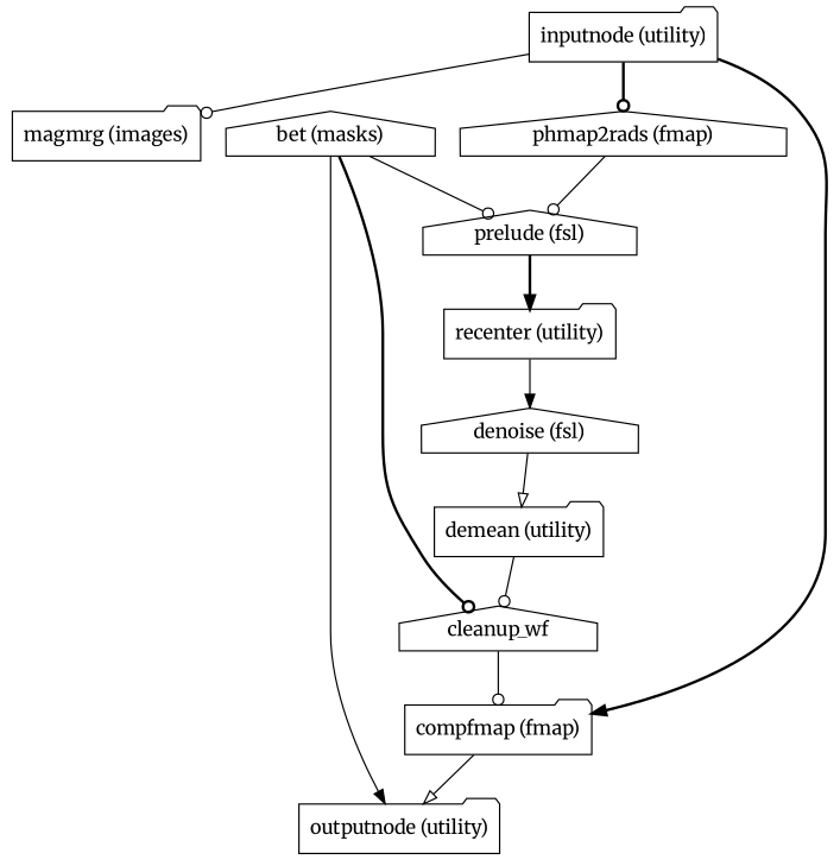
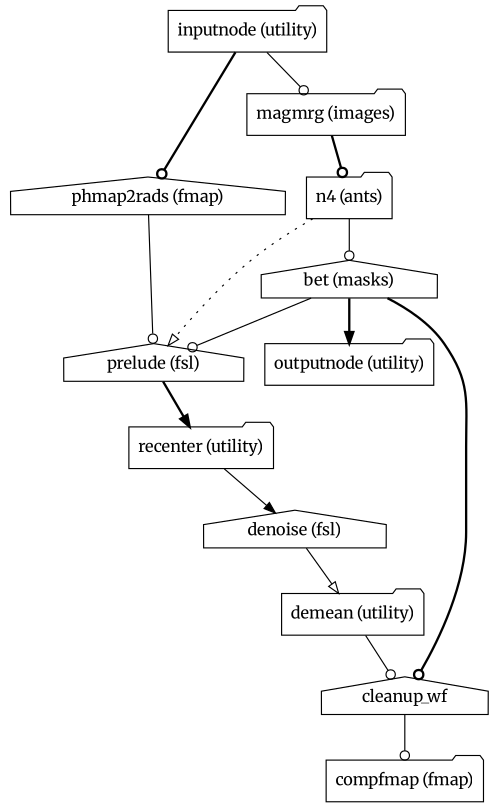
  strict digraph {
    fontname=Merriweather
    node [fontname=Merriweather shape=folder]
    edge [arrowhead=odot fontname=Merriweather style=solid]
    "inputnode (utility)"
    "compfmap (fmap)"
    "magmrg (images)"
    "phmap2rads (fmap)" [shape=house]
    "outputnode (utility)"
+   "n4 (ants)"
    "prelude (fsl)" [shape=house]
    "bet (masks)" [shape=house]
    "recenter (utility)"
    cleanup_wf [shape=house]
    "denoise (fsl)" [shape=house]
    "demean (utility)"
-   "inputnode (utility)" -> "compfmap (fmap)" [arrowhead=normal style=bold]
    "inputnode (utility)" -> "magmrg (images)"
    "inputnode (utility)" -> "phmap2rads (fmap)" [style=bold]
-   "compfmap (fmap)" -> "outputnode (utility)" [arrowhead=onormal]
+   "magmrg (images)" -> "n4 (ants)" [style=bold]
    "phmap2rads (fmap)" -> "prelude (fsl)"
+   "n4 (ants)" -> "prelude (fsl)" [arrowhead=onormal style=dotted]
+   "n4 (ants)" -> "bet (masks)"
    "prelude (fsl)" -> "recenter (utility)" [arrowhead=normal style=bold]
-   "bet (masks)" -> "outputnode (utility)" [arrowhead=normal]
+   "bet (masks)" -> "outputnode (utility)" [arrowhead=normal style=bold]
    "bet (masks)" -> "prelude (fsl)"
    "bet (masks)" -> cleanup_wf [style=bold]
    "recenter (utility)" -> "denoise (fsl)" [arrowhead=normal]
    cleanup_wf -> "compfmap (fmap)"
    "denoise (fsl)" -> "demean (utility)" [arrowhead=onormal]
    "demean (utility)" -> cleanup_wf
  }
